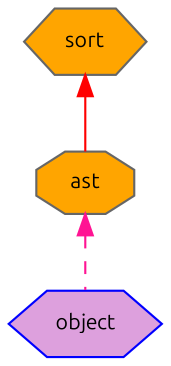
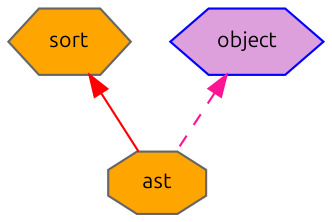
  digraph {
    fontname=Ubuntu
    node [color=gray40 fillcolor=orange fontname=Ubuntu fontsize=10 shape=hexagon style=filled]
    edge [dir=back fontname=Ubuntu fontsize=10 labelfontname=Helvetica labelfontsize=10]
    n1 [fontcolor=black height=0.2 label=sort width=0.4]
    n2 [height=0.2 label=ast shape=octagon width=0.4]
    n3 [color=blue fillcolor=plum height=0.2 label=object width=0.4]
    n1 -> n2 [color=red style=solid]
-   n2 -> n3 [color=deeppink style=dashed]
+   n3 -> n2 [color=deeppink style=dashed]
  }
